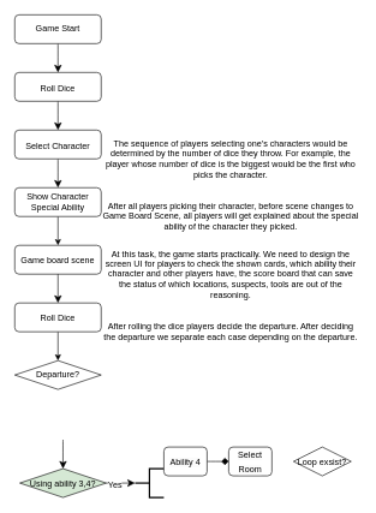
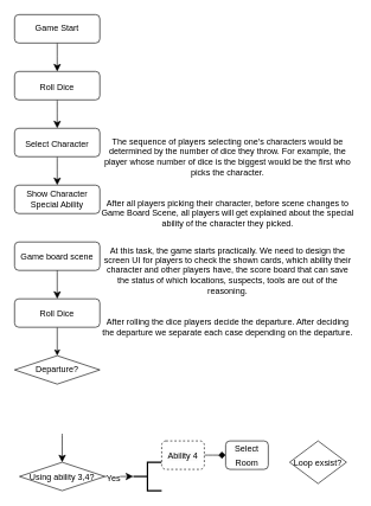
  <mxCell id="0" />
  <mxCell id="1" parent="0" />
  <mxCell id="2" value="" style="edgeStyle=none;curved=1;rounded=0;orthogonalLoop=1;jettySize=auto;html=1;fontSize=12;startSize=8;endSize=8;" edge="1" parent="1" target="4"><mxGeometry relative="1" as="geometry"><mxPoint x="80" y="60" as="sourcePoint" /></mxGeometry></mxCell>
  <mxCell id="3" value="" style="edgeStyle=none;curved=1;rounded=0;orthogonalLoop=1;jettySize=auto;html=1;fontSize=12;startSize=8;endSize=8;" edge="1" parent="1" source="4" target="6"><mxGeometry relative="1" as="geometry" /></mxCell>
  <mxCell id="4" value="&lt;font style=&quot;font-size: 12px;&quot;&gt;Roll Dice&lt;/font&gt;" style="rounded=1;whiteSpace=wrap;html=1;fontSize=16;" vertex="1" parent="1"><mxGeometry x="20" y="100" width="120" height="40" as="geometry" /></mxCell>
  <mxCell id="5" value="" style="edgeStyle=none;curved=1;rounded=0;orthogonalLoop=1;jettySize=auto;html=1;fontSize=12;startSize=8;endSize=8;" edge="1" parent="1" source="6"><mxGeometry relative="1" as="geometry"><mxPoint x="80" y="260" as="targetPoint" /></mxGeometry></mxCell>
  <mxCell id="6" value="&lt;font style=&quot;font-size: 12px;&quot;&gt;Select Character&lt;/font&gt;" style="rounded=1;whiteSpace=wrap;html=1;fontSize=16;" vertex="1" parent="1"><mxGeometry x="20" y="180" width="120" height="40" as="geometry" /></mxCell>
  <mxCell id="7" style="edgeStyle=none;curved=1;rounded=0;orthogonalLoop=1;jettySize=auto;html=1;fontSize=12;startSize=8;endSize=8;" edge="1" parent="1"><mxGeometry relative="1" as="geometry"><mxPoint x="87" y="650" as="targetPoint" /><mxPoint x="87" y="610" as="sourcePoint" /></mxGeometry></mxCell>
  <mxCell id="8" value="&lt;span style=&quot;font-size: 12px;&quot;&gt;Game board scene&lt;/span&gt;" style="whiteSpace=wrap;html=1;fontSize=16;rounded=1;" vertex="1" parent="1"><mxGeometry x="20" y="340" width="120" height="40" as="geometry" /></mxCell>
- <mxCell id="9" value="&lt;font style=&quot;font-size: 12px;&quot;&gt;Using ability 3,4?&lt;/font&gt;" style="rhombus;whiteSpace=wrap;html=1;fontSize=16;fillColor=#d5e8d4;" vertex="1" parent="1"><mxGeometry x="27" y="650" width="120" height="40" as="geometry" /></mxCell>
+ <mxCell id="9" value="&lt;font style=&quot;font-size: 12px;&quot;&gt;Using ability 3,4?&lt;/font&gt;" style="rhombus;whiteSpace=wrap;html=1;fontSize=16;" vertex="1" parent="1"><mxGeometry x="27" y="650" width="120" height="40" as="geometry" /></mxCell>
  <mxCell id="10" value="" style="strokeWidth=2;html=1;shape=mxgraph.flowchart.annotation_2;align=left;labelPosition=right;pointerEvents=1;fontSize=16;" vertex="1" parent="1"><mxGeometry x="187" y="650" width="40" height="40" as="geometry" /></mxCell>
  <mxCell id="11" style="edgeStyle=none;curved=1;rounded=0;orthogonalLoop=1;jettySize=auto;html=1;entryX=0;entryY=0.5;entryDx=0;entryDy=0;entryPerimeter=0;fontSize=12;startSize=8;endSize=8;" edge="1" parent="1" source="9" target="10"><mxGeometry relative="1" as="geometry" /></mxCell>
  <mxCell id="12" value="&lt;font style=&quot;font-size: 12px;&quot;&gt;Yes&lt;/font&gt;" style="edgeLabel;html=1;align=center;verticalAlign=middle;resizable=0;points=[];fontSize=16;" vertex="1" connectable="0" parent="11"><mxGeometry x="-0.461" y="-3" relative="1" as="geometry"><mxPoint y="-3" as="offset" /></mxGeometry></mxCell>
  <mxCell id="13" style="edgeStyle=none;curved=1;rounded=0;orthogonalLoop=1;jettySize=auto;html=1;exitX=1;exitY=0.5;exitDx=0;exitDy=0;entryX=0;entryY=0.5;entryDx=0;entryDy=0;fontSize=12;startSize=8;endSize=8;endArrow=diamond;" edge="1" parent="1" source="14" target="15"><mxGeometry relative="1" as="geometry" /></mxCell>
- <mxCell id="14" value="&lt;span style=&quot;color: rgb(0, 0, 0); font-family: Helvetica; font-size: 12px; font-style: normal; font-variant-ligatures: normal; font-variant-caps: normal; font-weight: 400; letter-spacing: normal; orphans: 2; text-align: center; text-indent: 0px; text-transform: none; widows: 2; word-spacing: 0px; -webkit-text-stroke-width: 0px; background-color: rgb(251, 251, 251); text-decoration-thickness: initial; text-decoration-style: initial; text-decoration-color: initial; float: none; display: inline !important;&quot;&gt;Ability 4&lt;/span&gt;" style="rounded=1;whiteSpace=wrap;html=1;fontSize=16;" vertex="1" parent="1"><mxGeometry x="227" y="620" width="60" height="40" as="geometry" /></mxCell>
+ <mxCell id="14" value="&lt;span style=&quot;color: rgb(0, 0, 0); font-family: Helvetica; font-size: 12px; font-style: normal; font-variant-ligatures: normal; font-variant-caps: normal; font-weight: 400; letter-spacing: normal; orphans: 2; text-align: center; text-indent: 0px; text-transform: none; widows: 2; word-spacing: 0px; -webkit-text-stroke-width: 0px; background-color: rgb(251, 251, 251); text-decoration-thickness: initial; text-decoration-style: initial; text-decoration-color: initial; float: none; display: inline !important;&quot;&gt;Ability 4&lt;/span&gt;" style="rounded=1;whiteSpace=wrap;html=1;fontSize=16;dashed=1;" vertex="1" parent="1"><mxGeometry x="227" y="620" width="60" height="40" as="geometry" /></mxCell>
  <mxCell id="15" value="&lt;span style=&quot;color: rgb(0, 0, 0); font-family: Helvetica; font-size: 12px; font-style: normal; font-variant-ligatures: normal; font-variant-caps: normal; font-weight: 400; letter-spacing: normal; orphans: 2; text-align: center; text-indent: 0px; text-transform: none; widows: 2; word-spacing: 0px; -webkit-text-stroke-width: 0px; background-color: rgb(251, 251, 251); text-decoration-thickness: initial; text-decoration-style: initial; text-decoration-color: initial; float: none; display: inline !important;&quot;&gt;Select Room&lt;/span&gt;" style="rounded=1;whiteSpace=wrap;html=1;fontSize=16;" vertex="1" parent="1"><mxGeometry x="317" y="620" width="60" height="40" as="geometry" /></mxCell>
- <mxCell id="16" value="&lt;font style=&quot;font-size: 12px;&quot;&gt;Loop exsist?&lt;/font&gt;" style="rhombus;whiteSpace=wrap;html=1;fontSize=16;" vertex="1" parent="1"><mxGeometry x="407" y="620" width="80" height="40" as="geometry" /></mxCell>
+ <mxCell id="16" value="&lt;font style=&quot;font-size: 12px;&quot;&gt;Loop exsist?&lt;/font&gt;" style="rhombus;whiteSpace=wrap;html=1;fontSize=16;" vertex="1" parent="1"><mxGeometry x="407" y="620" width="80" height="60" as="geometry" /></mxCell>
  <mxCell id="17" value="Game Start" style="rounded=1;whiteSpace=wrap;html=1;" vertex="1" parent="1"><mxGeometry x="20" y="20" width="120" height="40" as="geometry" /></mxCell>
  <mxCell id="18" value="The sequence of players selecting one's characters would be determined by the number of dice they throw. For example, the player whose number of dice is the biggest would be the first who picks the character." style="text;html=1;strokeColor=none;fillColor=none;align=center;verticalAlign=middle;whiteSpace=wrap;rounded=0;" vertex="1" parent="1"><mxGeometry x="140" y="180" width="360" height="80" as="geometry" /></mxCell>
- <mxCell id="19" style="edgeStyle=orthogonalEdgeStyle;rounded=0;orthogonalLoop=1;jettySize=auto;html=1;exitX=0.5;exitY=1;exitDx=0;exitDy=0;entryX=0.5;entryY=0;entryDx=0;entryDy=0;" edge="1" parent="1" source="20" target="8"><mxGeometry relative="1" as="geometry" /></mxCell>
  <mxCell id="20" value="Show Character Special Ability" style="rounded=1;whiteSpace=wrap;html=1;" vertex="1" parent="1"><mxGeometry x="20" y="260" width="120" height="40" as="geometry" /></mxCell>
  <mxCell id="21" value="After all players picking their character, before scene changes to Game Board Scene, all players will get explained about the special ability of the character they picked." style="text;html=1;strokeColor=none;fillColor=none;align=center;verticalAlign=middle;whiteSpace=wrap;rounded=0;" vertex="1" parent="1"><mxGeometry x="140" y="260" width="360" height="80" as="geometry" /></mxCell>
  <mxCell id="22" value="" style="edgeStyle=none;curved=1;rounded=0;orthogonalLoop=1;jettySize=auto;html=1;fontSize=12;startSize=8;endSize=8;" edge="1" parent="1" target="24"><mxGeometry relative="1" as="geometry"><mxPoint x="80" y="380" as="sourcePoint" /></mxGeometry></mxCell>
  <mxCell id="23" style="edgeStyle=orthogonalEdgeStyle;rounded=0;orthogonalLoop=1;jettySize=auto;html=1;exitX=0.5;exitY=1;exitDx=0;exitDy=0;entryX=0.5;entryY=0;entryDx=0;entryDy=0;" edge="1" parent="1" source="24" target="27"><mxGeometry relative="1" as="geometry" /></mxCell>
  <mxCell id="24" value="&lt;font style=&quot;font-size: 12px;&quot;&gt;Roll Dice&lt;/font&gt;" style="rounded=1;whiteSpace=wrap;html=1;fontSize=16;" vertex="1" parent="1"><mxGeometry x="20" y="420" width="120" height="40" as="geometry" /></mxCell>
  <mxCell id="25" value="At this task, the game starts practically. We need to design the screen UI for players to check the shown cards, which ability their character and other players have, the score board that can save the status of which locations, suspects, tools are out of the reasoning." style="text;html=1;strokeColor=none;fillColor=none;align=center;verticalAlign=middle;whiteSpace=wrap;rounded=0;" vertex="1" parent="1"><mxGeometry x="140" y="340" width="360" height="80" as="geometry" /></mxCell>
  <mxCell id="26" value="After rolling the dice players decide the departure. After deciding the departure we separate each case depending on the departure." style="text;html=1;strokeColor=none;fillColor=none;align=center;verticalAlign=middle;whiteSpace=wrap;rounded=0;" vertex="1" parent="1"><mxGeometry x="140" y="420" width="360" height="80" as="geometry" /></mxCell>
  <mxCell id="27" value="Departure?" style="rhombus;whiteSpace=wrap;html=1;" vertex="1" parent="1"><mxGeometry x="20" y="500" width="120" height="40" as="geometry" /></mxCell>
